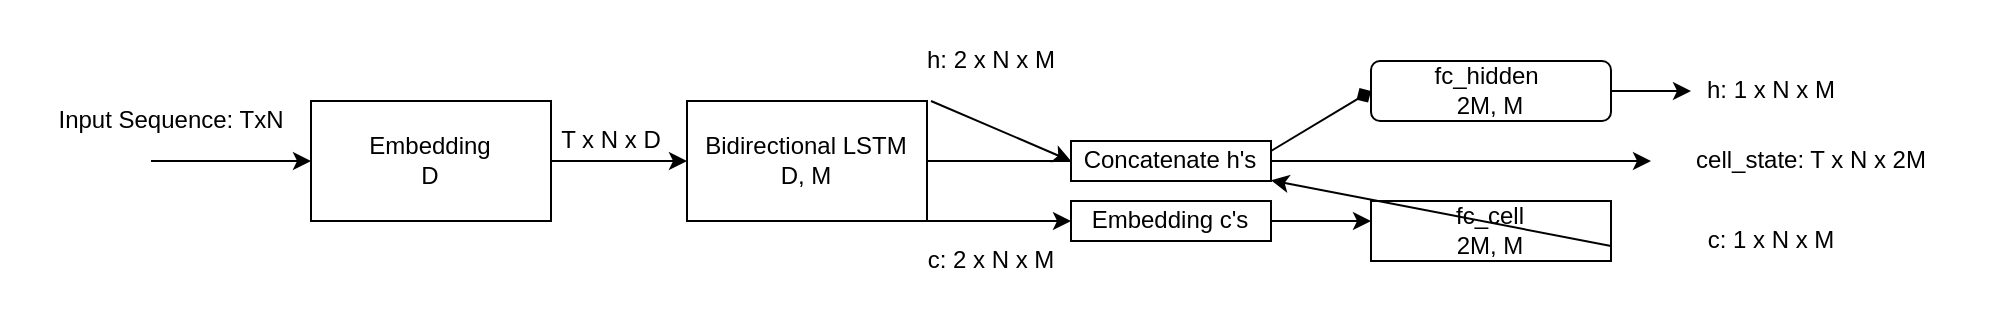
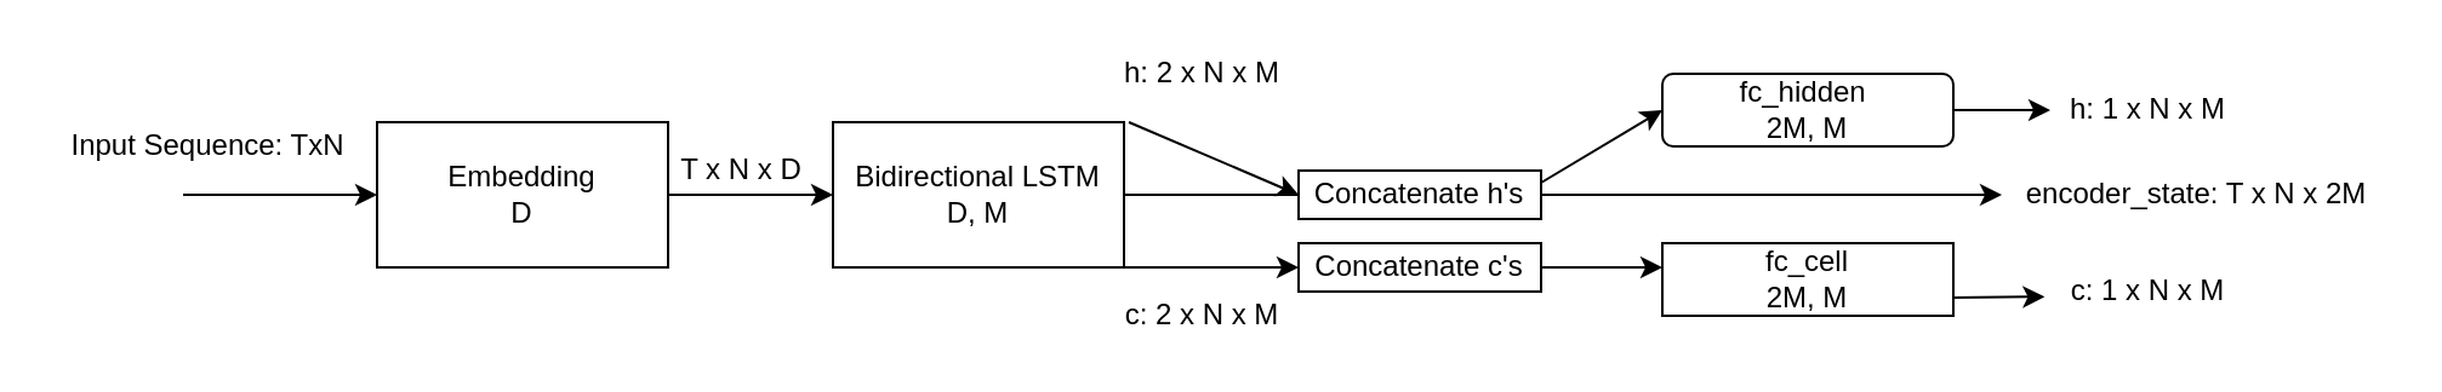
  <mxCell id="0" />
  <mxCell id="1" parent="0" />
  <mxCell id="2" value="Embedding&lt;br&gt;D" style="rounded=0;whiteSpace=wrap;html=1;" vertex="1" parent="1"><mxGeometry x="155" y="50" width="120" height="60" as="geometry" /></mxCell>
  <mxCell id="3" value="" style="endArrow=classic;html=1;rounded=0;entryX=0;entryY=0.5;entryDx=0;entryDy=0;" edge="1" parent="1" target="2"><mxGeometry width="50" height="50" relative="1" as="geometry"><mxPoint x="75" y="80" as="sourcePoint" /><mxPoint x="505" y="200" as="targetPoint" /><Array as="points" /></mxGeometry></mxCell>
  <mxCell id="4" value="Input Sequence: TxN" style="text;html=1;resizable=0;autosize=1;align=center;verticalAlign=middle;points=[];fillColor=none;strokeColor=none;rounded=0;" vertex="1" parent="1"><mxGeometry x="20" y="50" width="130" height="20" as="geometry" /></mxCell>
  <mxCell id="5" value="Bidirectional LSTM&lt;br&gt;D, M" style="rounded=0;whiteSpace=wrap;html=1;" vertex="1" parent="1"><mxGeometry x="343" y="50" width="120" height="60" as="geometry" /></mxCell>
  <mxCell id="6" value="" style="endArrow=classic;html=1;rounded=0;exitX=1;exitY=0.5;exitDx=0;exitDy=0;entryX=0;entryY=0.5;entryDx=0;entryDy=0;" edge="1" parent="1" source="2" target="5"><mxGeometry width="50" height="50" relative="1" as="geometry"><mxPoint x="455" y="250" as="sourcePoint" /><mxPoint x="505" y="200" as="targetPoint" /></mxGeometry></mxCell>
  <mxCell id="7" value="" style="endArrow=classic;html=1;rounded=0;exitX=1;exitY=1;exitDx=0;exitDy=0;" edge="1" parent="1" source="5"><mxGeometry width="50" height="50" relative="1" as="geometry"><mxPoint x="475" y="60" as="sourcePoint" /><mxPoint x="535" y="110" as="targetPoint" /></mxGeometry></mxCell>
  <mxCell id="8" value="" style="endArrow=classic;html=1;rounded=0;exitX=1;exitY=0.5;exitDx=0;exitDy=0;" edge="1" parent="1" source="5"><mxGeometry width="50" height="50" relative="1" as="geometry"><mxPoint x="485" y="70" as="sourcePoint" /><mxPoint x="825" y="80" as="targetPoint" /></mxGeometry></mxCell>
  <mxCell id="9" value="fc_hidden&amp;nbsp;&lt;br&gt;2M, M" style="whiteSpace=wrap;html=1;rounded=1;" vertex="1" parent="1"><mxGeometry x="685" y="30" width="120" height="30" as="geometry" /></mxCell>
  <mxCell id="10" value="fc_cell&lt;br&gt;2M, M" style="rounded=0;whiteSpace=wrap;html=1;" vertex="1" parent="1"><mxGeometry x="685" y="100" width="120" height="30" as="geometry" /></mxCell>
  <mxCell id="11" value="T x N x D" style="text;html=1;resizable=0;autosize=1;align=center;verticalAlign=middle;points=[];fillColor=none;strokeColor=none;rounded=0;" vertex="1" parent="1"><mxGeometry x="270" y="60" width="70" height="20" as="geometry" /></mxCell>
  <mxCell id="12" value="h: 2 x N x M" style="text;html=1;resizable=0;autosize=1;align=center;verticalAlign=middle;points=[];fillColor=none;strokeColor=none;rounded=0;rotation=0;" vertex="1" parent="1"><mxGeometry x="455" y="20" width="80" height="20" as="geometry" /></mxCell>
  <mxCell id="13" value="c: 2 x N x M" style="text;html=1;resizable=0;autosize=1;align=center;verticalAlign=middle;points=[];fillColor=none;strokeColor=none;rounded=0;rotation=0;" vertex="1" parent="1"><mxGeometry x="455" y="120" width="80" height="20" as="geometry" /></mxCell>
- <mxCell id="14" value="cell_state: T x N x 2M" style="text;html=1;resizable=0;autosize=1;align=center;verticalAlign=middle;points=[];fillColor=none;strokeColor=none;rounded=0;" vertex="1" parent="1"><mxGeometry x="825" y="70" width="160" height="20" as="geometry" /></mxCell>
+ <mxCell id="14" value="encoder_state: T x N x 2M" style="text;html=1;resizable=0;autosize=1;align=center;verticalAlign=middle;points=[];fillColor=none;strokeColor=none;rounded=0;" vertex="1" parent="1"><mxGeometry x="825" y="70" width="160" height="20" as="geometry" /></mxCell>
  <mxCell id="15" value="Concatenate h's" style="rounded=0;whiteSpace=wrap;html=1;" vertex="1" parent="1"><mxGeometry x="535" y="70" width="100" height="20" as="geometry" /></mxCell>
- <mxCell id="16" value="Embedding c's" style="rounded=0;whiteSpace=wrap;html=1;" vertex="1" parent="1"><mxGeometry x="535" y="100" width="100" height="20" as="geometry" /></mxCell>
+ <mxCell id="16" value="Concatenate c's" style="rounded=0;whiteSpace=wrap;html=1;" vertex="1" parent="1"><mxGeometry x="535" y="100" width="100" height="20" as="geometry" /></mxCell>
  <mxCell id="17" value="" style="endArrow=classic;html=1;rounded=0;entryX=0;entryY=0.5;entryDx=0;entryDy=0;" edge="1" parent="1" target="15"><mxGeometry width="50" height="50" relative="1" as="geometry"><mxPoint x="465" y="50" as="sourcePoint" /><mxPoint x="525" y="50" as="targetPoint" /></mxGeometry></mxCell>
- <mxCell id="18" value="" style="endArrow=diamond;html=1;rounded=0;entryX=0;entryY=0.5;entryDx=0;entryDy=0;exitX=1;exitY=0.25;exitDx=0;exitDy=0;" edge="1" parent="1" source="15" target="9"><mxGeometry width="50" height="50" relative="1" as="geometry"><mxPoint x="535" y="220" as="sourcePoint" /><mxPoint x="585" y="170" as="targetPoint" /></mxGeometry></mxCell>
+ <mxCell id="18" value="" style="endArrow=classic;html=1;rounded=0;entryX=0;entryY=0.5;entryDx=0;entryDy=0;exitX=1;exitY=0.25;exitDx=0;exitDy=0;" edge="1" parent="1" source="15" target="9"><mxGeometry width="50" height="50" relative="1" as="geometry"><mxPoint x="535" y="220" as="sourcePoint" /><mxPoint x="585" y="170" as="targetPoint" /></mxGeometry></mxCell>
  <mxCell id="19" value="" style="endArrow=classic;html=1;rounded=0;exitX=1;exitY=0.5;exitDx=0;exitDy=0;" edge="1" parent="1" source="16"><mxGeometry width="50" height="50" relative="1" as="geometry"><mxPoint x="645" y="55" as="sourcePoint" /><mxPoint x="685" y="110" as="targetPoint" /></mxGeometry></mxCell>
  <mxCell id="20" value="h: 1 x N x M" style="text;html=1;resizable=0;autosize=1;align=center;verticalAlign=middle;points=[];fillColor=none;strokeColor=none;rounded=0;rotation=0;" vertex="1" parent="1"><mxGeometry x="845" y="35" width="80" height="20" as="geometry" /></mxCell>
  <mxCell id="21" value="c: 1 x N x M" style="text;html=1;resizable=0;autosize=1;align=center;verticalAlign=middle;points=[];fillColor=none;strokeColor=none;rounded=0;rotation=0;" vertex="1" parent="1"><mxGeometry x="845" y="110" width="80" height="20" as="geometry" /></mxCell>
  <mxCell id="22" value="" style="endArrow=classic;html=1;rounded=0;exitX=1;exitY=0.5;exitDx=0;exitDy=0;" edge="1" parent="1" source="9"><mxGeometry width="50" height="50" relative="1" as="geometry"><mxPoint x="515" y="220" as="sourcePoint" /><mxPoint x="845" y="45" as="targetPoint" /></mxGeometry></mxCell>
- <mxCell id="23" value="" style="endArrow=classic;html=1;rounded=0;exitX=1;exitY=0.75;exitDx=0;exitDy=0;" edge="1" parent="1" source="10" target="15"><mxGeometry width="50" height="50" relative="1" as="geometry"><mxPoint x="515" y="220" as="sourcePoint" /><mxPoint x="565" y="170" as="targetPoint" /></mxGeometry></mxCell>
+ <mxCell id="23" value="" style="endArrow=classic;html=1;rounded=0;entryX=-0.029;entryY=0.606;entryDx=0;entryDy=0;entryPerimeter=0;exitX=1;exitY=0.75;exitDx=0;exitDy=0;" edge="1" parent="1" source="10" target="21"><mxGeometry width="50" height="50" relative="1" as="geometry"><mxPoint x="515" y="220" as="sourcePoint" /><mxPoint x="565" y="170" as="targetPoint" /></mxGeometry></mxCell>
